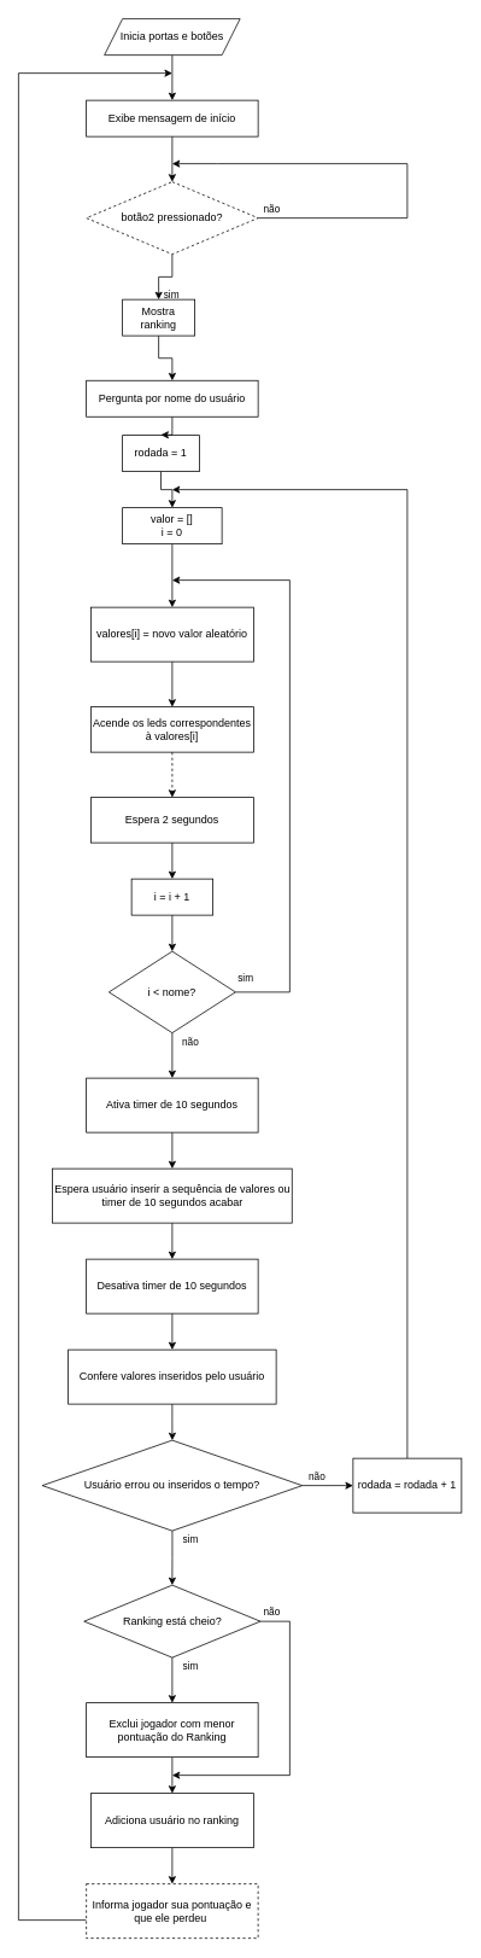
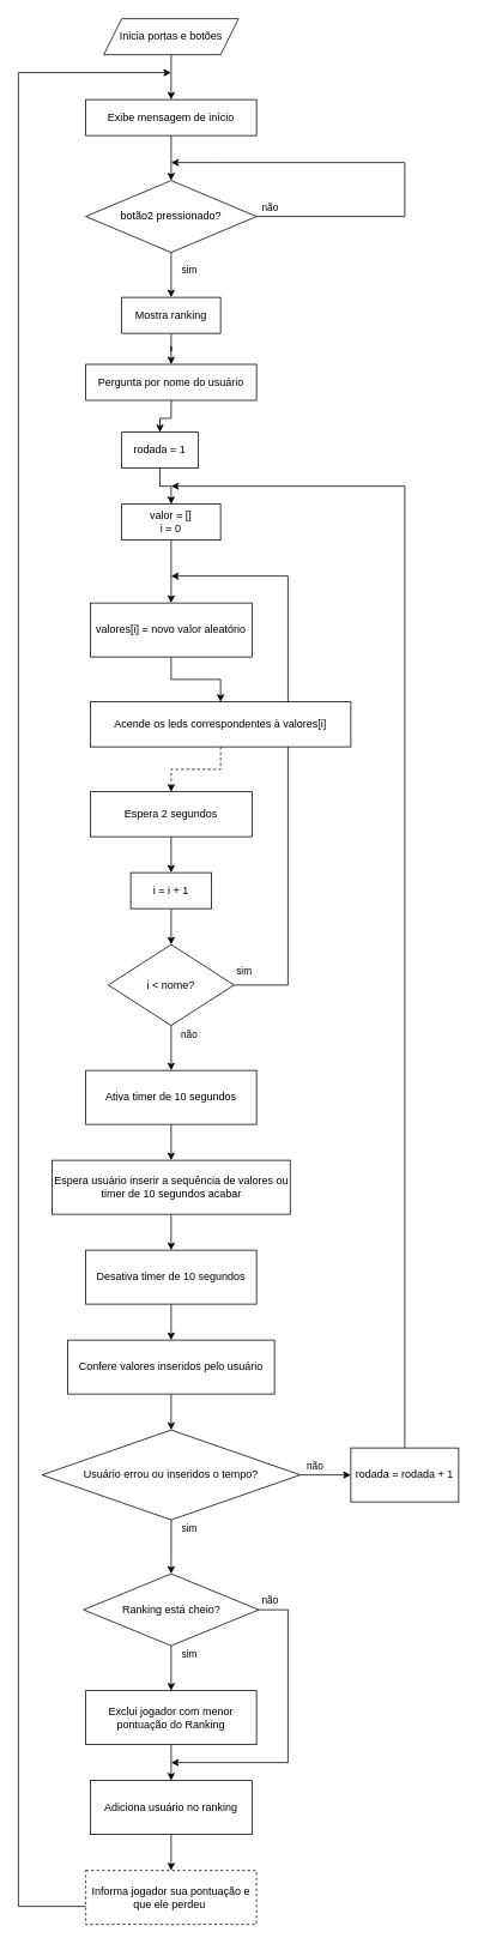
  <mxCell id="0" />
  <mxCell id="1" parent="0" />
  <mxCell id="2" value="" style="edgeStyle=orthogonalEdgeStyle;rounded=0;orthogonalLoop=1;jettySize=auto;html=1;" edge="1" parent="1" source="3" target="49"><mxGeometry relative="1" as="geometry" /></mxCell>
  <mxCell id="3" value="Inicia portas e botões" style="shape=parallelogram;perimeter=parallelogramPerimeter;whiteSpace=wrap;html=1;fixedSize=1;" parent="1" vertex="1"><mxGeometry x="115" y="20" width="150" height="40" as="geometry" /></mxCell>
  <mxCell id="4" value="não" style="edgeStyle=orthogonalEdgeStyle;rounded=0;orthogonalLoop=1;jettySize=auto;html=1;" parent="1" source="6" edge="1"><mxGeometry x="-0.938" y="10" relative="1" as="geometry"><mxPoint x="190" y="180" as="targetPoint" /><Array as="points"><mxPoint x="450" y="240" /><mxPoint x="450" y="180" /><mxPoint x="240" y="180" /></Array><mxPoint as="offset" /></mxGeometry></mxCell>
  <mxCell id="5" value="sim" style="edgeStyle=orthogonalEdgeStyle;rounded=0;orthogonalLoop=1;jettySize=auto;html=1;" edge="1" parent="1" source="6" target="23"><mxGeometry x="-0.2" y="20" relative="1" as="geometry"><mxPoint as="offset" /></mxGeometry></mxCell>
- <mxCell id="6" value="botão2 pressionado?" style="rhombus;whiteSpace=wrap;html=1;dashed=1;" parent="1" vertex="1"><mxGeometry x="95" y="200" width="190" height="80" as="geometry" /></mxCell>
+ <mxCell id="6" value="botão2 pressionado?" style="rhombus;whiteSpace=wrap;html=1;" parent="1" vertex="1"><mxGeometry x="95" y="200" width="190" height="80" as="geometry" /></mxCell>
  <mxCell id="7" value="" style="edgeStyle=orthogonalEdgeStyle;rounded=0;orthogonalLoop=1;jettySize=auto;html=1;" edge="1" parent="1" source="8" target="19"><mxGeometry relative="1" as="geometry" /></mxCell>
  <mxCell id="8" value="rodada = 1" style="rounded=0;whiteSpace=wrap;html=1;" parent="1" vertex="1"><mxGeometry x="135" y="480" width="85" height="40" as="geometry" /></mxCell>
  <mxCell id="9" value="" style="edgeStyle=orthogonalEdgeStyle;rounded=0;orthogonalLoop=1;jettySize=auto;html=1;" parent="1" source="10" target="15" edge="1"><mxGeometry relative="1" as="geometry" /></mxCell>
  <mxCell id="10" value="Espera 2 segundos" style="rounded=0;whiteSpace=wrap;html=1;" parent="1" vertex="1"><mxGeometry x="100" y="880" width="180" height="50" as="geometry" /></mxCell>
  <mxCell id="11" value="sim" style="edgeStyle=orthogonalEdgeStyle;rounded=0;orthogonalLoop=1;jettySize=auto;html=1;" parent="1" source="13" edge="1"><mxGeometry x="-0.966" y="15" relative="1" as="geometry"><mxPoint x="190" y="640" as="targetPoint" /><Array as="points"><mxPoint x="320" y="1095" /><mxPoint x="320" y="640" /></Array><mxPoint as="offset" /></mxGeometry></mxCell>
  <mxCell id="12" value="não" style="edgeStyle=orthogonalEdgeStyle;rounded=0;orthogonalLoop=1;jettySize=auto;html=1;" edge="1" parent="1" source="13" target="27"><mxGeometry x="-0.6" y="20" relative="1" as="geometry"><mxPoint as="offset" /></mxGeometry></mxCell>
  <mxCell id="13" value="i &amp;lt; nome?" style="rhombus;whiteSpace=wrap;html=1;" parent="1" vertex="1"><mxGeometry x="120" y="1050" width="140" height="90" as="geometry" /></mxCell>
  <mxCell id="14" value="" style="edgeStyle=orthogonalEdgeStyle;rounded=0;orthogonalLoop=1;jettySize=auto;html=1;" parent="1" source="15" target="13" edge="1"><mxGeometry relative="1" as="geometry" /></mxCell>
  <mxCell id="15" value="i = i + 1" style="rounded=0;whiteSpace=wrap;html=1;" parent="1" vertex="1"><mxGeometry x="145" y="970" width="90" height="40" as="geometry" /></mxCell>
  <mxCell id="16" style="edgeStyle=orthogonalEdgeStyle;rounded=0;orthogonalLoop=1;jettySize=auto;html=1;entryX=0.5;entryY=0;entryDx=0;entryDy=0;" edge="1" parent="1" source="17" target="21"><mxGeometry relative="1" as="geometry" /></mxCell>
  <mxCell id="17" value="valores[i] = novo valor aleatório" style="rounded=0;whiteSpace=wrap;html=1;" parent="1" vertex="1"><mxGeometry x="100" y="670" width="180" height="60" as="geometry" /></mxCell>
  <mxCell id="18" style="edgeStyle=orthogonalEdgeStyle;rounded=0;orthogonalLoop=1;jettySize=auto;html=1;entryX=0.5;entryY=0;entryDx=0;entryDy=0;" edge="1" parent="1" source="19" target="17"><mxGeometry relative="1" as="geometry" /></mxCell>
  <mxCell id="19" value="valor = []&lt;br&gt;i = 0" style="rounded=0;whiteSpace=wrap;html=1;" parent="1" vertex="1"><mxGeometry x="135" y="560" width="110" height="40" as="geometry" /></mxCell>
  <mxCell id="20" value="" style="edgeStyle=orthogonalEdgeStyle;rounded=0;orthogonalLoop=1;jettySize=auto;html=1;dashed=1;" edge="1" parent="1" source="21" target="10"><mxGeometry relative="1" as="geometry" /></mxCell>
- <mxCell id="21" value="Acende os leds correspondentes à valores[i]" style="rounded=0;whiteSpace=wrap;html=1;" parent="1" vertex="1"><mxGeometry x="100" y="780" width="180" height="50" as="geometry" /></mxCell>
+ <mxCell id="21" value="Acende os leds correspondentes à valores[i]" style="rounded=0;whiteSpace=wrap;html=1;" parent="1" vertex="1"><mxGeometry x="100" y="780" width="290" height="50" as="geometry" /></mxCell>
  <mxCell id="22" style="edgeStyle=orthogonalEdgeStyle;rounded=0;orthogonalLoop=1;jettySize=auto;html=1;entryX=0.5;entryY=0;entryDx=0;entryDy=0;" edge="1" parent="1" source="23" target="25"><mxGeometry relative="1" as="geometry" /></mxCell>
- <mxCell id="23" value="Mostra ranking" style="rounded=0;whiteSpace=wrap;html=1;" vertex="1" parent="1"><mxGeometry x="135" y="330" width="80" height="40" as="geometry" /></mxCell>
+ <mxCell id="23" value="Mostra ranking" style="rounded=0;whiteSpace=wrap;html=1;" vertex="1" parent="1"><mxGeometry x="135" y="330" width="110" height="40" as="geometry" /></mxCell>
  <mxCell id="24" style="edgeStyle=orthogonalEdgeStyle;rounded=0;orthogonalLoop=1;jettySize=auto;html=1;entryX=0.5;entryY=0;entryDx=0;entryDy=0;" edge="1" parent="1" source="25" target="8"><mxGeometry relative="1" as="geometry" /></mxCell>
- <mxCell id="25" value="Pergunta por nome do usuário" style="rounded=0;whiteSpace=wrap;html=1;" vertex="1" parent="1"><mxGeometry x="95" y="419.5" width="190" height="40" as="geometry" /></mxCell>
+ <mxCell id="25" value="Pergunta por nome do usuário" style="rounded=0;whiteSpace=wrap;html=1;" vertex="1" parent="1"><mxGeometry x="95" y="404.5" width="190" height="40" as="geometry" /></mxCell>
  <mxCell id="26" value="" style="edgeStyle=orthogonalEdgeStyle;rounded=0;orthogonalLoop=1;jettySize=auto;html=1;" edge="1" parent="1" source="27" target="29"><mxGeometry relative="1" as="geometry" /></mxCell>
  <mxCell id="27" value="Ativa timer de 10 segundos" style="rounded=0;whiteSpace=wrap;html=1;" vertex="1" parent="1"><mxGeometry x="95" y="1190" width="190" height="60" as="geometry" /></mxCell>
  <mxCell id="28" value="" style="edgeStyle=orthogonalEdgeStyle;rounded=0;orthogonalLoop=1;jettySize=auto;html=1;" edge="1" parent="1" source="29" target="31"><mxGeometry relative="1" as="geometry" /></mxCell>
  <mxCell id="29" value="Espera usuário inserir a sequência de valores ou timer de 10 segundos acabar" style="rounded=0;whiteSpace=wrap;html=1;" vertex="1" parent="1"><mxGeometry x="57.5" y="1290" width="265" height="60" as="geometry" /></mxCell>
  <mxCell id="30" value="" style="edgeStyle=orthogonalEdgeStyle;rounded=0;orthogonalLoop=1;jettySize=auto;html=1;" edge="1" parent="1" source="31" target="33"><mxGeometry relative="1" as="geometry" /></mxCell>
  <mxCell id="31" value="Desativa timer de 10 segundos" style="rounded=0;whiteSpace=wrap;html=1;" vertex="1" parent="1"><mxGeometry x="95" y="1390" width="190" height="60" as="geometry" /></mxCell>
  <mxCell id="32" value="" style="edgeStyle=orthogonalEdgeStyle;rounded=0;orthogonalLoop=1;jettySize=auto;html=1;" edge="1" parent="1" source="33" target="36"><mxGeometry relative="1" as="geometry" /></mxCell>
  <mxCell id="33" value="Confere valores inseridos pelo usuário" style="rounded=0;whiteSpace=wrap;html=1;" vertex="1" parent="1"><mxGeometry x="75" y="1490" width="230" height="60" as="geometry" /></mxCell>
  <mxCell id="34" value="sim" style="edgeStyle=orthogonalEdgeStyle;rounded=0;orthogonalLoop=1;jettySize=auto;html=1;" edge="1" parent="1" source="36" target="41"><mxGeometry x="-0.666" y="20" relative="1" as="geometry"><mxPoint as="offset" /></mxGeometry></mxCell>
  <mxCell id="35" value="não" style="edgeStyle=orthogonalEdgeStyle;rounded=0;orthogonalLoop=1;jettySize=auto;html=1;" edge="1" parent="1" source="36" target="38"><mxGeometry x="-0.422" y="10" relative="1" as="geometry"><mxPoint as="offset" /></mxGeometry></mxCell>
  <mxCell id="36" value="Usuário errou ou inseridos o tempo?" style="rhombus;whiteSpace=wrap;html=1;" vertex="1" parent="1"><mxGeometry x="46.25" y="1590" width="287.5" height="100" as="geometry" /></mxCell>
  <mxCell id="37" style="edgeStyle=orthogonalEdgeStyle;rounded=0;orthogonalLoop=1;jettySize=auto;html=1;" edge="1" parent="1" source="38"><mxGeometry relative="1" as="geometry"><mxPoint x="190" y="540" as="targetPoint" /><Array as="points"><mxPoint x="450" y="540" /></Array></mxGeometry></mxCell>
  <mxCell id="38" value="rodada = rodada + 1" style="rounded=0;whiteSpace=wrap;html=1;" vertex="1" parent="1"><mxGeometry x="390" y="1610" width="120" height="60" as="geometry" /></mxCell>
  <mxCell id="39" value="sim" style="edgeStyle=orthogonalEdgeStyle;rounded=0;orthogonalLoop=1;jettySize=auto;html=1;" edge="1" parent="1" source="41" target="45"><mxGeometry x="-0.6" y="20" relative="1" as="geometry"><mxPoint as="offset" /></mxGeometry></mxCell>
  <mxCell id="40" value="não" style="edgeStyle=orthogonalEdgeStyle;rounded=0;orthogonalLoop=1;jettySize=auto;html=1;exitX=1;exitY=0.5;exitDx=0;exitDy=0;" edge="1" parent="1" source="41"><mxGeometry x="-0.925" y="10" relative="1" as="geometry"><mxPoint x="190" y="1960" as="targetPoint" /><Array as="points"><mxPoint x="320" y="1790" /><mxPoint x="320" y="1960" /></Array><mxPoint as="offset" /></mxGeometry></mxCell>
  <mxCell id="41" value="Ranking está cheio?" style="rhombus;whiteSpace=wrap;html=1;" vertex="1" parent="1"><mxGeometry x="92.5" y="1750" width="195" height="80" as="geometry" /></mxCell>
  <mxCell id="42" value="" style="edgeStyle=orthogonalEdgeStyle;rounded=0;orthogonalLoop=1;jettySize=auto;html=1;" edge="1" parent="1" source="43" target="47"><mxGeometry relative="1" as="geometry" /></mxCell>
  <mxCell id="43" value="Adiciona usuário no ranking" style="rounded=0;whiteSpace=wrap;html=1;" vertex="1" parent="1"><mxGeometry x="100" y="1980" width="180" height="60" as="geometry" /></mxCell>
  <mxCell id="44" value="" style="edgeStyle=orthogonalEdgeStyle;rounded=0;orthogonalLoop=1;jettySize=auto;html=1;" edge="1" parent="1" source="45" target="43"><mxGeometry relative="1" as="geometry" /></mxCell>
  <mxCell id="45" value="Exclui jogador com menor pontuação do Ranking" style="rounded=0;whiteSpace=wrap;html=1;" vertex="1" parent="1"><mxGeometry x="95" y="1880" width="190" height="60" as="geometry" /></mxCell>
  <mxCell id="46" style="edgeStyle=orthogonalEdgeStyle;rounded=0;orthogonalLoop=1;jettySize=auto;html=1;" edge="1" parent="1" source="47"><mxGeometry relative="1" as="geometry"><mxPoint x="190" y="80" as="targetPoint" /><Array as="points"><mxPoint x="20" y="2120" /><mxPoint x="20" y="80" /></Array></mxGeometry></mxCell>
  <mxCell id="47" value="Informa jogador sua pontuação e que ele perdeu&amp;nbsp;" style="rounded=0;whiteSpace=wrap;html=1;dashed=1;" vertex="1" parent="1"><mxGeometry x="95" y="2080" width="190" height="60" as="geometry" /></mxCell>
  <mxCell id="48" value="" style="edgeStyle=orthogonalEdgeStyle;rounded=0;orthogonalLoop=1;jettySize=auto;html=1;" edge="1" parent="1" source="49" target="6"><mxGeometry relative="1" as="geometry" /></mxCell>
  <mxCell id="49" value="Exibe mensagem de início" style="rounded=0;whiteSpace=wrap;html=1;" vertex="1" parent="1"><mxGeometry x="95" y="110" width="190" height="40" as="geometry" /></mxCell>
